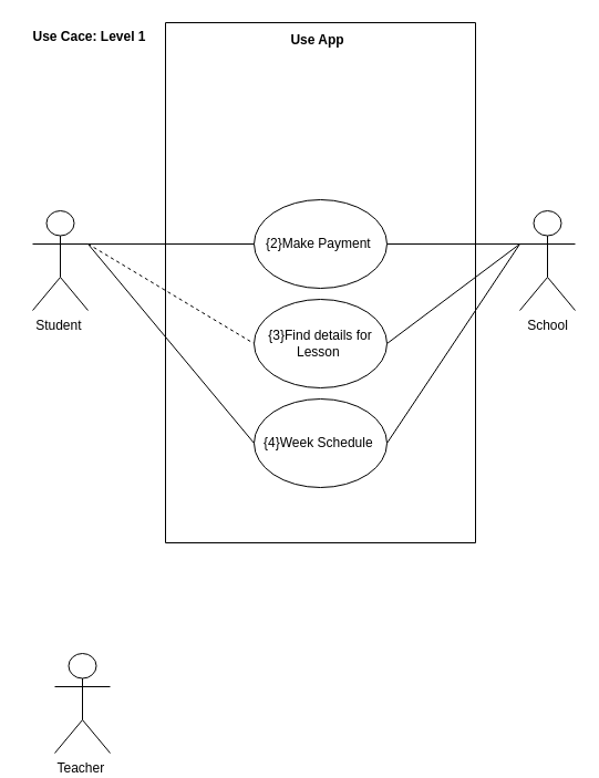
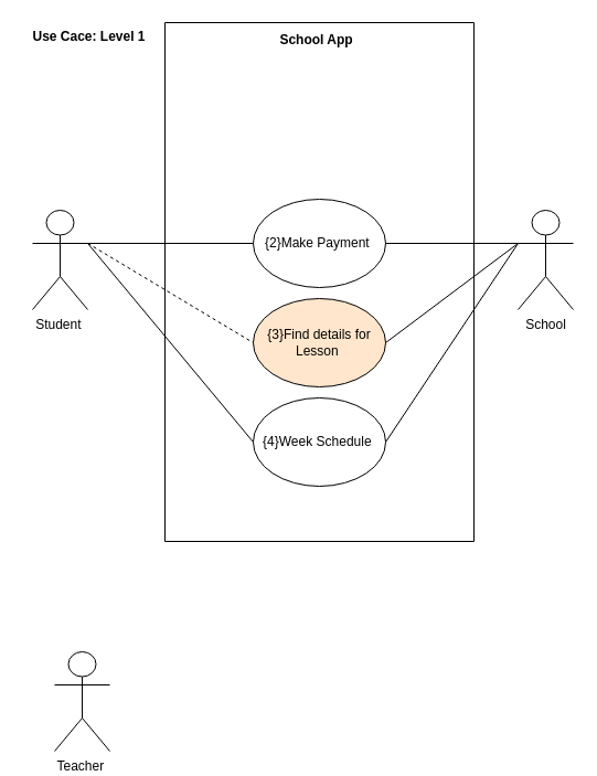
  <mxCell id="0" />
  <mxCell id="1" parent="0" />
  <mxCell id="2" value="" style="swimlane;startSize=0;" parent="1" vertex="1"><mxGeometry x="149" y="20" width="280" height="470" as="geometry" /></mxCell>
- <mxCell id="3" value="&lt;b&gt;Use App&lt;/b&gt;&lt;br&gt;" style="text;html=1;align=center;verticalAlign=middle;resizable=0;points=[];autosize=1;strokeColor=none;fillColor=none;" parent="2" vertex="1"><mxGeometry x="95" y="3" width="84" height="26" as="geometry" /></mxCell>
+ <mxCell id="3" value="&lt;b&gt;School App&lt;/b&gt;&lt;br&gt;" style="text;html=1;align=center;verticalAlign=middle;resizable=0;points=[];autosize=1;strokeColor=none;fillColor=none;" parent="2" vertex="1"><mxGeometry x="95" y="3" width="84" height="26" as="geometry" /></mxCell>
  <mxCell id="4" value="{2}Make Payment&amp;nbsp;" style="ellipse;whiteSpace=wrap;html=1;" parent="2" vertex="1"><mxGeometry x="80" y="160" width="120" height="80" as="geometry" /></mxCell>
- <mxCell id="5" value="{3}Find details for Lesson&amp;nbsp;" style="ellipse;whiteSpace=wrap;html=1;" parent="2" vertex="1"><mxGeometry x="80" y="250" width="120" height="80" as="geometry" /></mxCell>
+ <mxCell id="5" value="{3}Find details for Lesson&amp;nbsp;" style="ellipse;whiteSpace=wrap;html=1;fillColor=#ffe6cc;" parent="2" vertex="1"><mxGeometry x="80" y="250" width="120" height="80" as="geometry" /></mxCell>
  <mxCell id="6" value="{4}Week Schedule&amp;nbsp;" style="ellipse;whiteSpace=wrap;html=1;" parent="2" vertex="1"><mxGeometry x="80" y="340" width="120" height="80" as="geometry" /></mxCell>
  <mxCell id="7" value="Student&amp;nbsp;" style="shape=umlActor;verticalLabelPosition=bottom;verticalAlign=top;html=1;outlineConnect=0;" parent="1" vertex="1"><mxGeometry x="29" y="190" width="50" height="90" as="geometry" /></mxCell>
  <mxCell id="8" value="School" style="shape=umlActor;verticalLabelPosition=bottom;verticalAlign=top;html=1;outlineConnect=0;" parent="1" vertex="1"><mxGeometry x="469" y="190" width="50" height="90" as="geometry" /></mxCell>
  <mxCell id="9" value="Teacher&amp;nbsp;" style="shape=umlActor;verticalLabelPosition=bottom;verticalAlign=top;html=1;outlineConnect=0;" parent="1" vertex="1"><mxGeometry x="49" y="590" width="50" height="90" as="geometry" /></mxCell>
  <mxCell id="10" value="" style="endArrow=none;html=1;rounded=0;exitX=1;exitY=0.333;exitDx=0;exitDy=0;exitPerimeter=0;entryX=0;entryY=0.5;entryDx=0;entryDy=0;dashed=1;" parent="1" source="7" target="5" edge="1"><mxGeometry width="50" height="50" relative="1" as="geometry"><mxPoint x="299" y="380" as="sourcePoint" /><mxPoint x="349" y="330" as="targetPoint" /></mxGeometry></mxCell>
  <mxCell id="11" value="" style="endArrow=none;html=1;rounded=0;exitX=1;exitY=0.333;exitDx=0;exitDy=0;exitPerimeter=0;entryX=0;entryY=0.5;entryDx=0;entryDy=0;" parent="1" source="7" target="4" edge="1"><mxGeometry width="50" height="50" relative="1" as="geometry"><mxPoint x="299" y="380" as="sourcePoint" /><mxPoint x="349" y="330" as="targetPoint" /></mxGeometry></mxCell>
  <mxCell id="12" value="" style="endArrow=none;html=1;rounded=0;entryX=0;entryY=0.5;entryDx=0;entryDy=0;exitX=1;exitY=0.333;exitDx=0;exitDy=0;exitPerimeter=0;" parent="1" source="7" target="6" edge="1"><mxGeometry width="50" height="50" relative="1" as="geometry"><mxPoint x="79" y="190" as="sourcePoint" /><mxPoint x="349" y="330" as="targetPoint" /></mxGeometry></mxCell>
  <mxCell id="13" value="" style="endArrow=none;html=1;rounded=0;entryX=0;entryY=0.333;entryDx=0;entryDy=0;entryPerimeter=0;" parent="1" source="4" target="8" edge="1"><mxGeometry width="50" height="50" relative="1" as="geometry"><mxPoint x="299" y="380" as="sourcePoint" /><mxPoint x="349" y="330" as="targetPoint" /></mxGeometry></mxCell>
  <mxCell id="14" value="" style="endArrow=none;html=1;rounded=0;entryX=0;entryY=0.333;entryDx=0;entryDy=0;entryPerimeter=0;exitX=1;exitY=0.5;exitDx=0;exitDy=0;" parent="1" source="5" target="8" edge="1"><mxGeometry width="50" height="50" relative="1" as="geometry"><mxPoint x="299" y="380" as="sourcePoint" /><mxPoint x="349" y="330" as="targetPoint" /></mxGeometry></mxCell>
  <mxCell id="15" value="" style="endArrow=none;html=1;rounded=0;exitX=1;exitY=0.5;exitDx=0;exitDy=0;" parent="1" source="6" edge="1"><mxGeometry width="50" height="50" relative="1" as="geometry"><mxPoint x="299" y="380" as="sourcePoint" /><mxPoint x="469" y="220" as="targetPoint" /></mxGeometry></mxCell>
  <mxCell id="16" value="&lt;b&gt;Use Cace: Level 1&lt;/b&gt;" style="text;html=1;align=center;verticalAlign=middle;resizable=0;points=[];autosize=1;strokeColor=none;fillColor=none;" parent="1" vertex="1"><mxGeometry x="20" y="20" width="120" height="26" as="geometry" /></mxCell>
